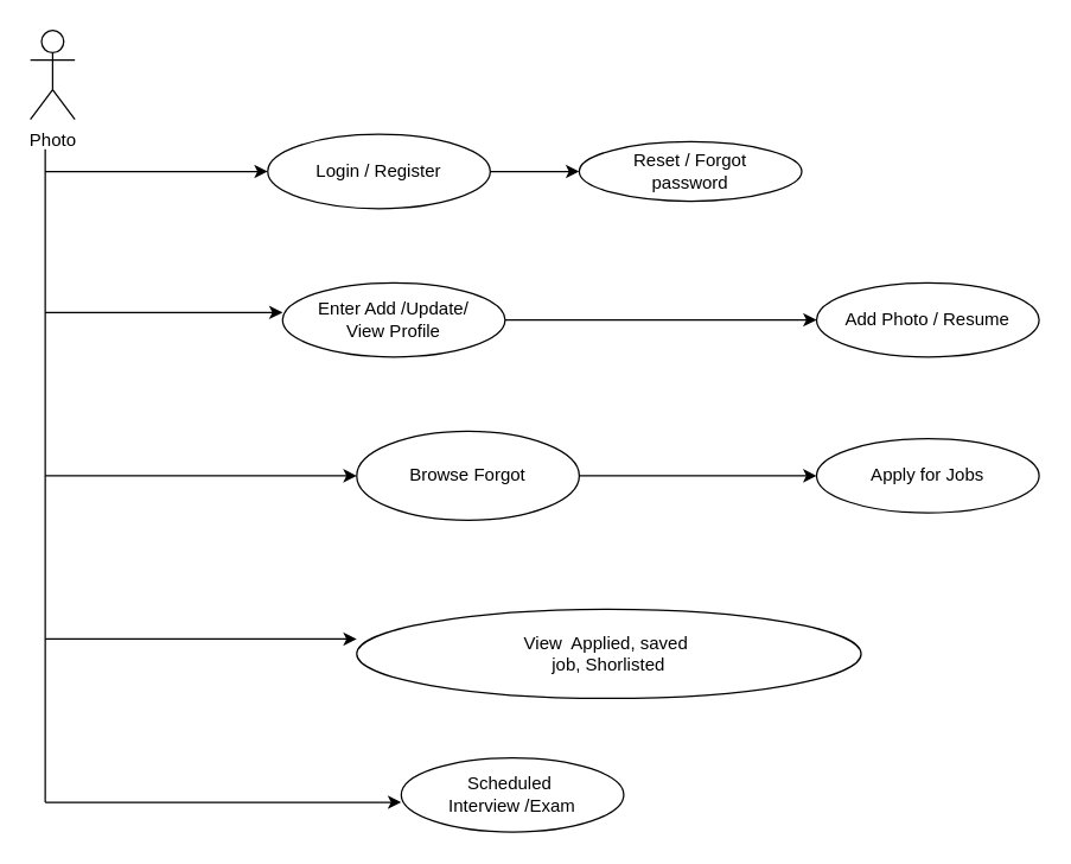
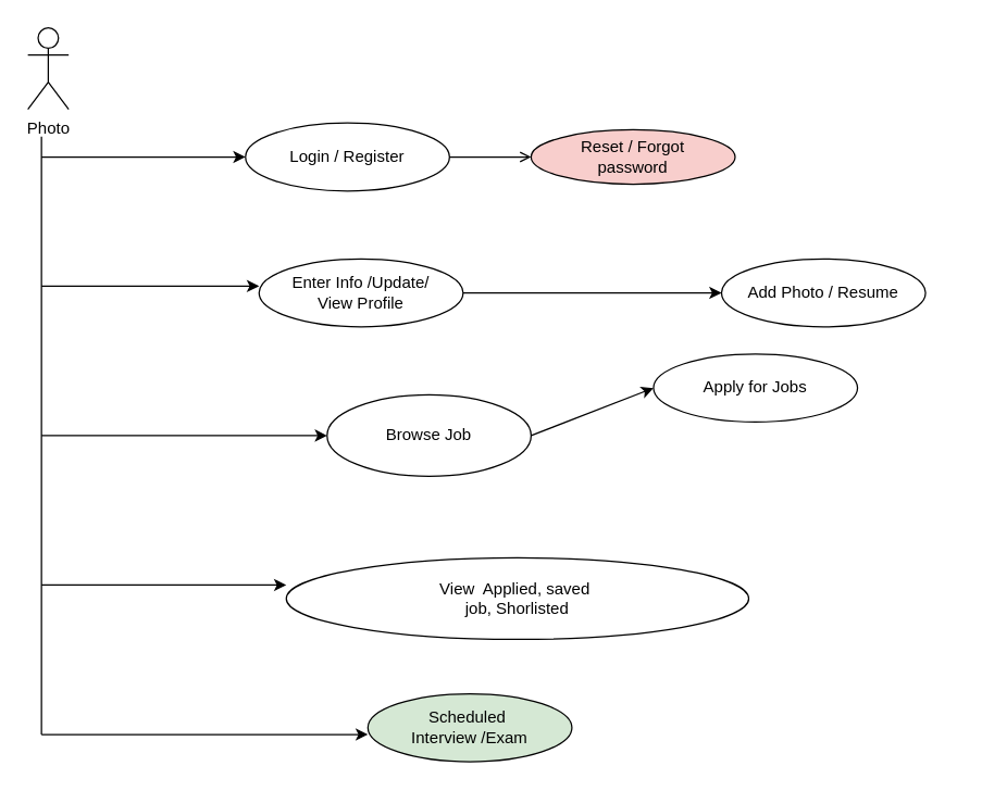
  <mxCell id="0" />
  <mxCell id="1" parent="0" />
- <mxCell id="2" value="Browse Forgot" style="ellipse;whiteSpace=wrap;html=1;" vertex="1" parent="1"><mxGeometry x="240" y="290" width="150" height="60" as="geometry" /></mxCell>
+ <mxCell id="2" value="Browse Job" style="ellipse;whiteSpace=wrap;html=1;" vertex="1" parent="1"><mxGeometry x="240" y="290" width="150" height="60" as="geometry" /></mxCell>
  <mxCell id="3" value="" style="endArrow=classic;html=1;rounded=0;entryX=0;entryY=0.5;entryDx=0;entryDy=0;" edge="1" parent="1" target="2"><mxGeometry width="50" height="50" relative="1" as="geometry"><mxPoint x="30" y="320" as="sourcePoint" /><mxPoint x="380" y="270" as="targetPoint" /><Array as="points" /></mxGeometry></mxCell>
- <mxCell id="4" value="View&amp;nbsp; Applied, saved&amp;nbsp;&lt;div&gt;job, Shorlisted&lt;/div&gt;" style="ellipse;whiteSpace=wrap;html=1;" vertex="1" parent="1"><mxGeometry x="240" y="410" width="340" height="60" as="geometry" /></mxCell>
+ <mxCell id="4" value="View&amp;nbsp; Applied, saved&amp;nbsp;&lt;div&gt;job, Shorlisted&lt;/div&gt;" style="ellipse;whiteSpace=wrap;html=1;" vertex="1" parent="1"><mxGeometry x="210" y="410" width="340" height="60" as="geometry" /></mxCell>
  <mxCell id="5" value="" style="endArrow=classic;html=1;rounded=0;entryX=0;entryY=0.333;entryDx=0;entryDy=0;entryPerimeter=0;" edge="1" parent="1" target="4"><mxGeometry width="50" height="50" relative="1" as="geometry"><mxPoint x="30" y="430" as="sourcePoint" /><mxPoint x="160" y="380" as="targetPoint" /></mxGeometry></mxCell>
  <mxCell id="6" value="" style="endArrow=classic;html=1;rounded=0;entryX=0;entryY=0.5;entryDx=0;entryDy=0;" edge="1" parent="1" target="16"><mxGeometry width="50" height="50" relative="1" as="geometry"><mxPoint x="30" y="115" as="sourcePoint" /><mxPoint x="170" y="115" as="targetPoint" /><Array as="points" /></mxGeometry></mxCell>
  <mxCell id="7" value="" style="endArrow=classic;html=1;rounded=0;" edge="1" parent="1"><mxGeometry width="50" height="50" relative="1" as="geometry"><mxPoint x="30" y="210" as="sourcePoint" /><mxPoint x="190" y="210" as="targetPoint" /><Array as="points" /></mxGeometry></mxCell>
- <mxCell id="8" value="Scheduled&amp;nbsp;&lt;div&gt;Interview /Exam&lt;/div&gt;" style="ellipse;whiteSpace=wrap;html=1;" vertex="1" parent="1"><mxGeometry x="270" y="510" width="150" height="50" as="geometry" /></mxCell>
- <mxCell id="9" value="Apply for&amp;nbsp;&lt;span style=&quot;background-color: initial;&quot;&gt;Jobs&lt;/span&gt;" style="ellipse;whiteSpace=wrap;html=1;" vertex="1" parent="1"><mxGeometry x="550" y="295" width="150" height="50" as="geometry" /></mxCell>
- <mxCell id="10" value="Add Photo / Resume" style="ellipse;whiteSpace=wrap;html=1;" vertex="1" parent="1"><mxGeometry x="550" y="190" width="150" height="50" as="geometry" /></mxCell>
+ <mxCell id="8" value="Scheduled&amp;nbsp;&lt;div&gt;Interview /Exam&lt;/div&gt;" style="ellipse;whiteSpace=wrap;html=1;fillColor=#d5e8d4;" vertex="1" parent="1"><mxGeometry x="270" y="510" width="150" height="50" as="geometry" /></mxCell>
+ <mxCell id="9" value="Apply for&amp;nbsp;&lt;span style=&quot;background-color: initial;&quot;&gt;Jobs&lt;/span&gt;" style="ellipse;whiteSpace=wrap;html=1;" vertex="1" parent="1"><mxGeometry x="480" y="260" width="150" height="50" as="geometry" /></mxCell>
+ <mxCell id="10" value="Add Photo / Resume" style="ellipse;whiteSpace=wrap;html=1;" vertex="1" parent="1"><mxGeometry x="530" y="190" width="150" height="50" as="geometry" /></mxCell>
  <mxCell id="11" value="" style="endArrow=classic;html=1;rounded=0;" edge="1" parent="1"><mxGeometry width="50" height="50" relative="1" as="geometry"><mxPoint x="30" y="540" as="sourcePoint" /><mxPoint x="270" y="540" as="targetPoint" /></mxGeometry></mxCell>
  <mxCell id="12" value="" style="endArrow=classic;html=1;rounded=0;entryX=0;entryY=0.5;entryDx=0;entryDy=0;exitX=1;exitY=0.5;exitDx=0;exitDy=0;" edge="1" parent="1" source="2" target="9"><mxGeometry width="50" height="50" relative="1" as="geometry"><mxPoint x="430" y="310" as="sourcePoint" /><mxPoint x="600" y="460" as="targetPoint" /></mxGeometry></mxCell>
  <mxCell id="13" value="" style="endArrow=classic;html=1;rounded=0;exitX=1;exitY=0.5;exitDx=0;exitDy=0;entryX=0;entryY=0.5;entryDx=0;entryDy=0;" edge="1" parent="1" source="19" target="10"><mxGeometry width="50" height="50" relative="1" as="geometry"><mxPoint x="370" y="200" as="sourcePoint" /><mxPoint x="530" y="220" as="targetPoint" /></mxGeometry></mxCell>
  <mxCell id="14" value="Photo" style="shape=umlActor;verticalLabelPosition=bottom;verticalAlign=top;html=1;outlineConnect=0;" vertex="1" parent="1"><mxGeometry x="20" y="20" width="30" height="60" as="geometry" /></mxCell>
  <mxCell id="15" value="" style="endArrow=none;html=1;rounded=0;" edge="1" parent="1"><mxGeometry width="50" height="50" relative="1" as="geometry"><mxPoint x="30" y="100" as="sourcePoint" /><mxPoint x="30" y="540" as="targetPoint" /></mxGeometry></mxCell>
  <mxCell id="16" value="Login / Register" style="ellipse;whiteSpace=wrap;html=1;" vertex="1" parent="1"><mxGeometry x="180" y="90" width="150" height="50" as="geometry" /></mxCell>
- <mxCell id="17" value="Reset / Forgot&lt;div&gt;password&lt;/div&gt;" style="ellipse;whiteSpace=wrap;html=1;" vertex="1" parent="1"><mxGeometry x="390" y="95" width="150" height="40" as="geometry" /></mxCell>
- <mxCell id="18" value="" style="endArrow=classic;html=1;rounded=0;entryX=0;entryY=0.5;entryDx=0;entryDy=0;exitX=1;exitY=0.5;exitDx=0;exitDy=0;" edge="1" parent="1" source="16" target="17"><mxGeometry width="50" height="50" relative="1" as="geometry"><mxPoint x="360" y="110" as="sourcePoint" /><mxPoint x="510" y="110" as="targetPoint" /><Array as="points" /></mxGeometry></mxCell>
- <mxCell id="19" value="Enter Add /Update/&lt;div&gt;View Profile&lt;/div&gt;" style="ellipse;whiteSpace=wrap;html=1;" vertex="1" parent="1"><mxGeometry x="190" y="190" width="150" height="50" as="geometry" /></mxCell>
+ <mxCell id="17" value="Reset / Forgot&lt;div&gt;password&lt;/div&gt;" style="ellipse;whiteSpace=wrap;html=1;fillColor=#f8cecc;" vertex="1" parent="1"><mxGeometry x="390" y="95" width="150" height="40" as="geometry" /></mxCell>
+ <mxCell id="18" value="" style="endArrow=open;html=1;rounded=0;entryX=0;entryY=0.5;entryDx=0;entryDy=0;exitX=1;exitY=0.5;exitDx=0;exitDy=0;" edge="1" parent="1" source="16" target="17"><mxGeometry width="50" height="50" relative="1" as="geometry"><mxPoint x="360" y="110" as="sourcePoint" /><mxPoint x="510" y="110" as="targetPoint" /><Array as="points" /></mxGeometry></mxCell>
+ <mxCell id="19" value="Enter Info /Update/&lt;div&gt;View Profile&lt;/div&gt;" style="ellipse;whiteSpace=wrap;html=1;" vertex="1" parent="1"><mxGeometry x="190" y="190" width="150" height="50" as="geometry" /></mxCell>
